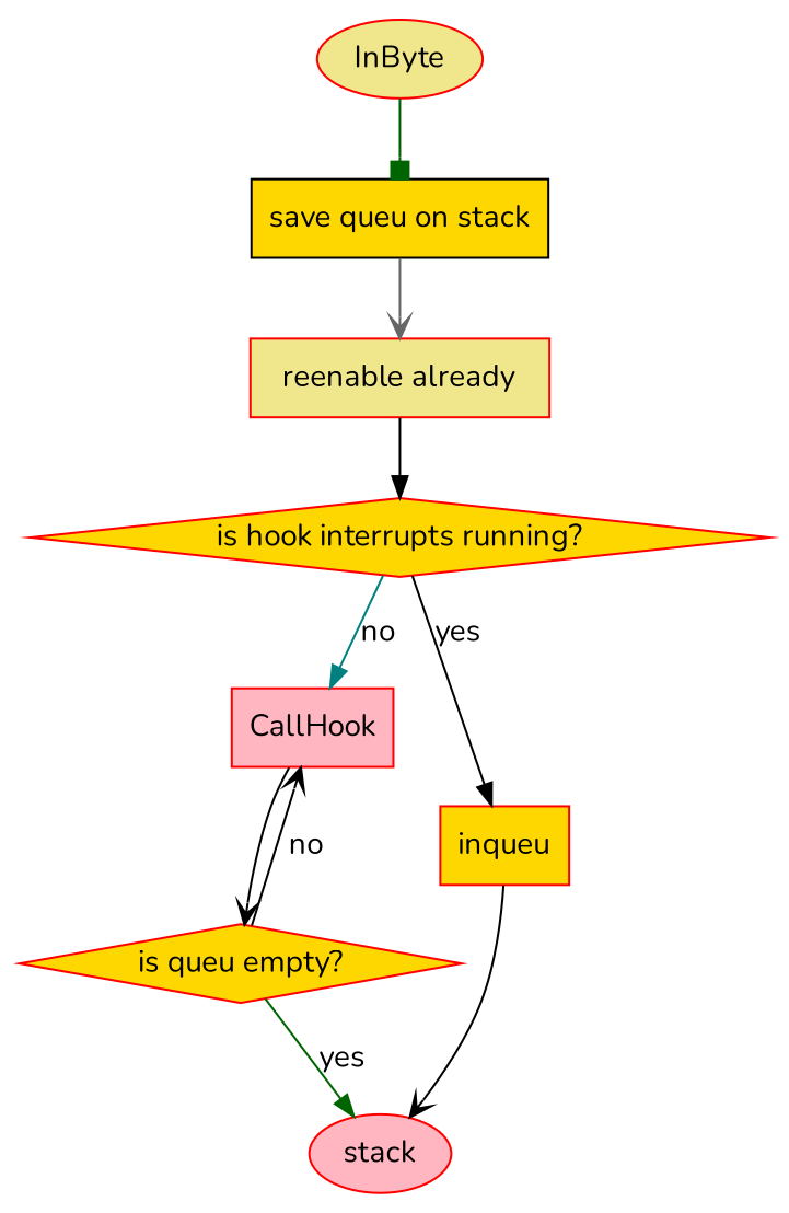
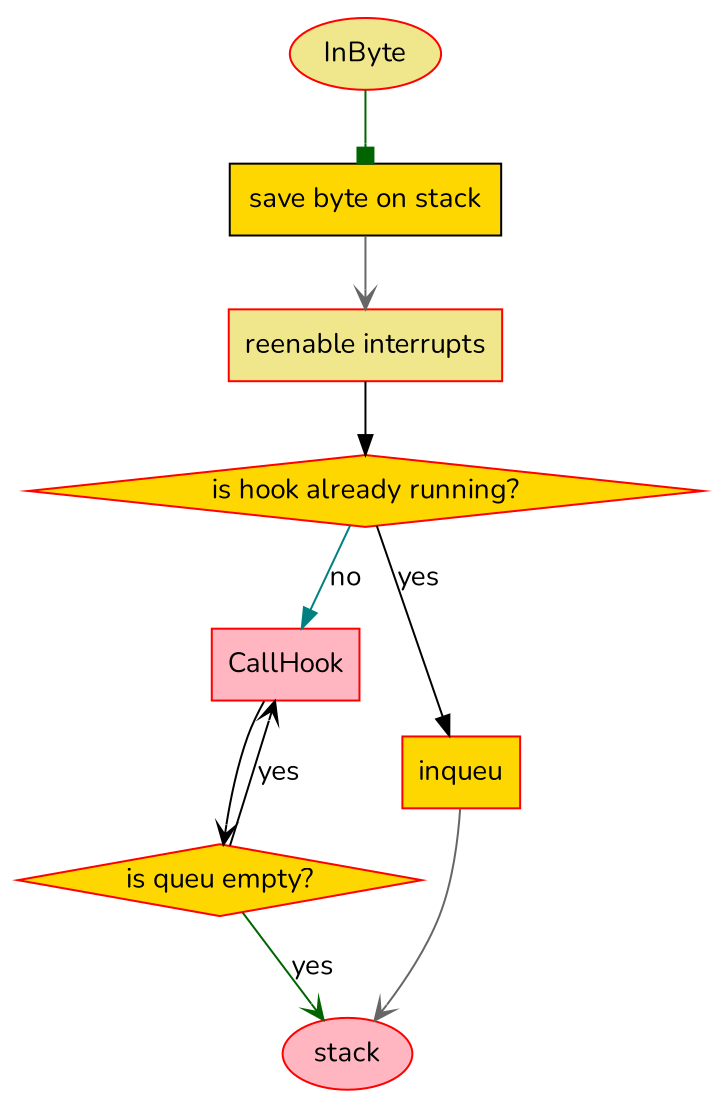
  digraph {
    fontname=Nunito
    node [color=red fillcolor=gold fontname=Nunito shape=box style=filled]
    edge [arrowhead=vee color=black fontname=Nunito]
    InByte [fillcolor=khaki shape=ellipse]
-   n2 [color=black label="save queu on stack"]
-   n3 [fillcolor=khaki label="reenable already"]
-   n4 [label="is hook interrupts running?" shape=diamond]
+   n2 [color=black label="save byte on stack"]
+   n3 [fillcolor=khaki label="reenable interrupts"]
+   n4 [label="is hook already running?" shape=diamond]
    CallHook [fillcolor=lightpink]
    inqueu
    n7 [label="is queu empty?" shape=diamond]
    n8 [fillcolor=lightpink label=stack shape=ellipse]
    InByte -> n2 [arrowhead=box color=darkgreen]
    n2 -> n3 [color=gray40]
    n3 -> n4 [arrowhead=normal]
    n4 -> CallHook [arrowhead=normal color=teal label=no]
    n4 -> inqueu [arrowhead=normal label=yes]
    CallHook -> n7
-   inqueu -> n8
-   n7 -> CallHook [label=no]
-   n7 -> n8 [arrowhead=normal color=darkgreen label=yes]
+   inqueu -> n8 [color=gray40]
+   n7 -> CallHook [label=yes]
+   n7 -> n8 [color=darkgreen label=yes]
  }
